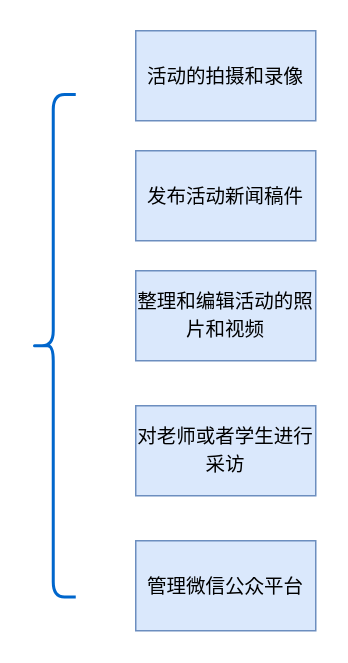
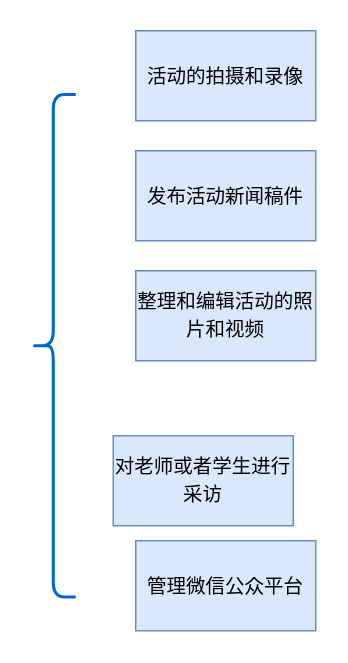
  <mxCell id="0" />
  <mxCell id="1" parent="0" />
- <mxCell id="2" value="&lt;font style=&quot;font-size: 13px ; line-height: 140%&quot;&gt;对老师或者学生进行采访&lt;/font&gt;" style="whiteSpace=wrap;html=1;fillColor=#dae8fc;strokeColor=#6c8ebf;" vertex="1" parent="1"><mxGeometry x="90" y="270" width="120" height="60" as="geometry" /></mxCell>
+ <mxCell id="2" value="&lt;font style=&quot;font-size: 13px ; line-height: 140%&quot;&gt;对老师或者学生进行采访&lt;/font&gt;" style="whiteSpace=wrap;html=1;fillColor=#dae8fc;strokeColor=#6c8ebf;" vertex="1" parent="1"><mxGeometry x="75" y="290" width="120" height="60" as="geometry" /></mxCell>
  <mxCell id="3" value="&lt;font style=&quot;font-size: 13px&quot;&gt;活动的拍摄和录像&lt;/font&gt;" style="whiteSpace=wrap;html=1;fillColor=#dae8fc;strokeColor=#6c8ebf;" vertex="1" parent="1"><mxGeometry x="90" y="20" width="120" height="60" as="geometry" /></mxCell>
  <mxCell id="4" value="&lt;font style=&quot;font-size: 13px&quot;&gt;发布活动新闻稿件&lt;/font&gt;" style="whiteSpace=wrap;html=1;fillColor=#dae8fc;strokeColor=#6c8ebf;" vertex="1" parent="1"><mxGeometry x="90" y="100" width="120" height="60" as="geometry" /></mxCell>
  <mxCell id="5" value="&lt;font style=&quot;font-size: 13px ; line-height: 140%&quot;&gt;整理和编辑活动的照片和视频&lt;/font&gt;" style="whiteSpace=wrap;html=1;fillColor=#dae8fc;strokeColor=#6c8ebf;" vertex="1" parent="1"><mxGeometry x="90" y="180" width="120" height="60" as="geometry" /></mxCell>
  <mxCell id="6" value="&lt;font style=&quot;font-size: 13px&quot;&gt;管理微信公众平台&lt;/font&gt;" style="whiteSpace=wrap;html=1;fillColor=#dae8fc;strokeColor=#6c8ebf;" vertex="1" parent="1"><mxGeometry x="90" y="360" width="120" height="60" as="geometry" /></mxCell>
  <mxCell id="7" value="" style="shape=curlyBracket;whiteSpace=wrap;html=1;rounded=1;sketch=0;strokeColor=#0066CC;strokeWidth=2;" vertex="1" parent="1"><mxGeometry x="20" y="62.5" width="30" height="335" as="geometry" /></mxCell>
